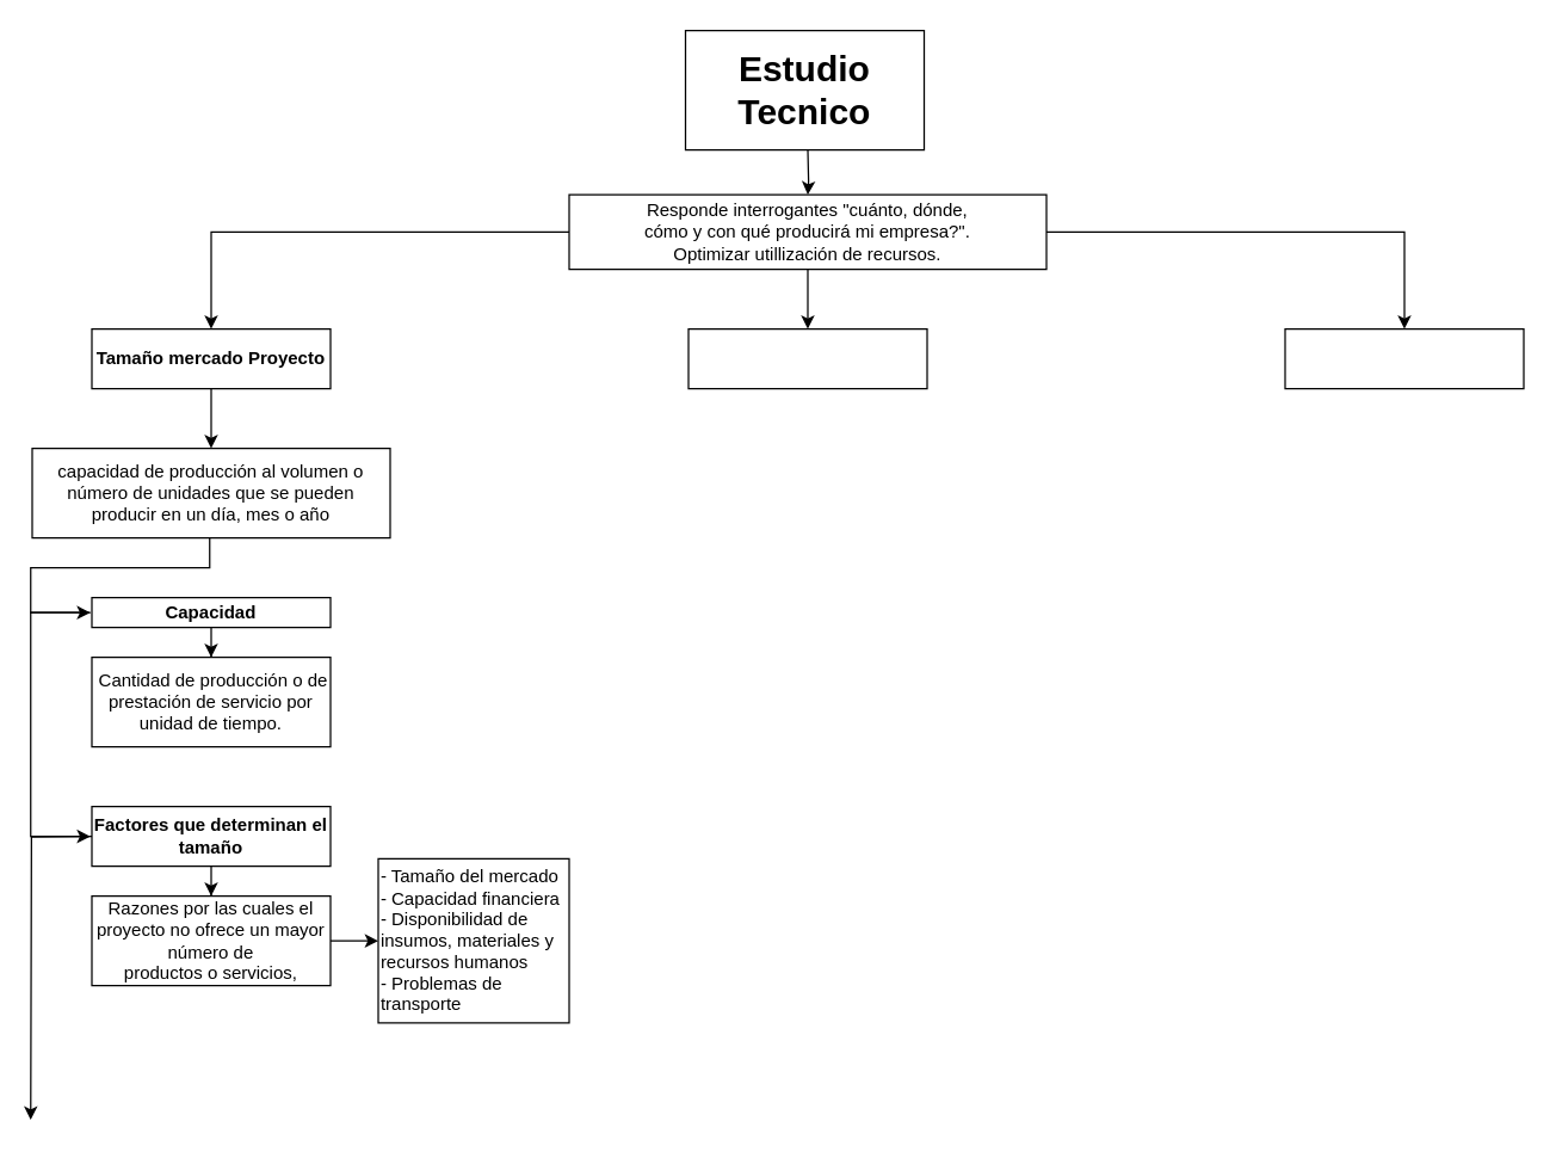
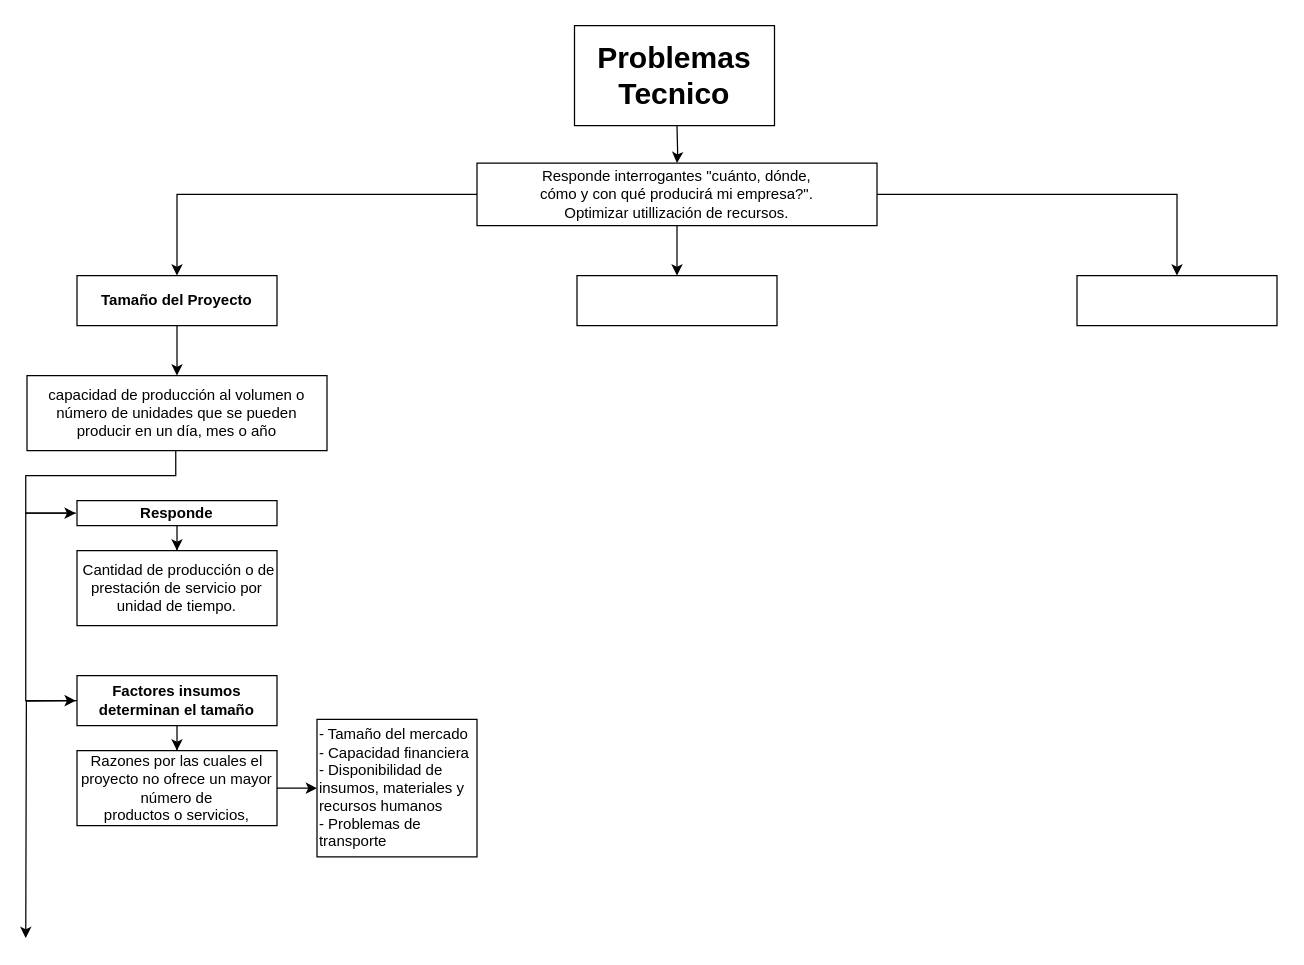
  <mxCell id="0" />
  <mxCell id="1" parent="0" />
  <mxCell id="2" value="" style="edgeStyle=orthogonalEdgeStyle;rounded=0;orthogonalLoop=1;jettySize=auto;html=1;" edge="1" parent="1" target="7"><mxGeometry relative="1" as="geometry"><mxPoint x="541" y="100" as="sourcePoint" /></mxGeometry></mxCell>
- <mxCell id="3" value="&lt;h1 align=&quot;center&quot;&gt;Estudio Tecnico&lt;/h1&gt;" style="rounded=0;whiteSpace=wrap;html=1;align=center;" vertex="1" parent="1"><mxGeometry x="459" y="20" width="160" height="80" as="geometry" /></mxCell>
+ <mxCell id="3" value="&lt;h1 align=&quot;center&quot;&gt;Problemas Tecnico&lt;/h1&gt;" style="rounded=0;whiteSpace=wrap;html=1;align=center;" vertex="1" parent="1"><mxGeometry x="459" y="20" width="160" height="80" as="geometry" /></mxCell>
  <mxCell id="4" value="" style="edgeStyle=orthogonalEdgeStyle;rounded=0;orthogonalLoop=1;jettySize=auto;html=1;" edge="1" parent="1" source="7" target="10"><mxGeometry relative="1" as="geometry" /></mxCell>
  <mxCell id="5" value="" style="edgeStyle=orthogonalEdgeStyle;rounded=0;orthogonalLoop=1;jettySize=auto;html=1;" edge="1" parent="1" source="7" target="13"><mxGeometry relative="1" as="geometry" /></mxCell>
  <mxCell id="6" value="" style="edgeStyle=orthogonalEdgeStyle;rounded=0;orthogonalLoop=1;jettySize=auto;html=1;" edge="1" parent="1" source="7" target="14"><mxGeometry relative="1" as="geometry" /></mxCell>
  <mxCell id="7" value="Responde interrogantes &quot;cuánto, dónde,&lt;br&gt;&lt;div&gt;cómo y con qué producirá mi empresa?&quot;.&lt;/div&gt;&lt;div&gt;Optimizar utillización de recursos.&lt;br&gt;&lt;/div&gt;" style="whiteSpace=wrap;html=1;rounded=0;" vertex="1" parent="1"><mxGeometry x="381" y="130" width="320" height="50" as="geometry" /></mxCell>
  <mxCell id="8" value="" style="edgeStyle=orthogonalEdgeStyle;rounded=0;orthogonalLoop=1;jettySize=auto;html=1;" edge="1" parent="1" source="10" target="12"><mxGeometry relative="1" as="geometry" /></mxCell>
  <mxCell id="9" style="edgeStyle=orthogonalEdgeStyle;rounded=0;orthogonalLoop=1;jettySize=auto;html=1;exitX=0;exitY=0.5;exitDx=0;exitDy=0;" edge="1" parent="1" source="10"><mxGeometry relative="1" as="geometry"><mxPoint x="71" y="250" as="targetPoint" /></mxGeometry></mxCell>
- <mxCell id="10" value="&lt;b&gt;Tamaño mercado Proyecto&lt;br&gt;&lt;/b&gt;" style="whiteSpace=wrap;html=1;rounded=0;" vertex="1" parent="1"><mxGeometry x="61" y="220" width="160" height="40" as="geometry" /></mxCell>
+ <mxCell id="10" value="&lt;b&gt;Tamaño del Proyecto&lt;br&gt;&lt;/b&gt;" style="whiteSpace=wrap;html=1;rounded=0;" vertex="1" parent="1"><mxGeometry x="61" y="220" width="160" height="40" as="geometry" /></mxCell>
  <mxCell id="11" value="" style="edgeStyle=orthogonalEdgeStyle;rounded=0;orthogonalLoop=1;jettySize=auto;html=1;entryX=0;entryY=0.5;entryDx=0;entryDy=0;" edge="1" parent="1"><mxGeometry relative="1" as="geometry"><mxPoint x="140" y="360" as="sourcePoint" /><mxPoint x="60" y="410" as="targetPoint" /><Array as="points"><mxPoint x="140" y="380" /><mxPoint x="20" y="380" /><mxPoint x="20" y="410" /></Array></mxGeometry></mxCell>
  <mxCell id="12" value="&lt;div align=&quot;center&quot;&gt;capacidad de producción al volumen o número de unidades que se pueden producir en un día, mes o año&lt;/div&gt;" style="whiteSpace=wrap;html=1;rounded=0;align=center;" vertex="1" parent="1"><mxGeometry x="21" y="300" width="240" height="60" as="geometry" /></mxCell>
  <mxCell id="13" value="" style="whiteSpace=wrap;html=1;rounded=0;" vertex="1" parent="1"><mxGeometry x="461" y="220" width="160" height="40" as="geometry" /></mxCell>
  <mxCell id="14" value="" style="whiteSpace=wrap;html=1;rounded=0;" vertex="1" parent="1"><mxGeometry x="861" y="220" width="160" height="40" as="geometry" /></mxCell>
  <mxCell id="15" value="" style="edgeStyle=orthogonalEdgeStyle;rounded=0;orthogonalLoop=1;jettySize=auto;html=1;entryX=0;entryY=0.5;entryDx=0;entryDy=0;" edge="1" parent="1"><mxGeometry relative="1" as="geometry"><mxPoint x="60" y="410" as="sourcePoint" /><mxPoint x="60" y="560" as="targetPoint" /><Array as="points"><mxPoint x="20" y="410" /><mxPoint x="20" y="560" /></Array></mxGeometry></mxCell>
  <mxCell id="16" value="" style="edgeStyle=orthogonalEdgeStyle;rounded=0;orthogonalLoop=1;jettySize=auto;html=1;" edge="1" parent="1" source="17" target="21"><mxGeometry relative="1" as="geometry" /></mxCell>
- <mxCell id="17" value="&lt;b&gt;Capacidad&lt;/b&gt;" style="whiteSpace=wrap;html=1;rounded=0;" vertex="1" parent="1"><mxGeometry x="61" y="400" width="160" height="20" as="geometry" /></mxCell>
+ <mxCell id="17" value="&lt;b&gt;Responde&lt;/b&gt;" style="whiteSpace=wrap;html=1;rounded=0;" vertex="1" parent="1"><mxGeometry x="61" y="400" width="160" height="20" as="geometry" /></mxCell>
  <mxCell id="18" value="" style="edgeStyle=orthogonalEdgeStyle;rounded=0;orthogonalLoop=1;jettySize=auto;html=1;" edge="1" parent="1" source="20" target="23"><mxGeometry relative="1" as="geometry" /></mxCell>
  <mxCell id="19" style="edgeStyle=orthogonalEdgeStyle;rounded=0;orthogonalLoop=1;jettySize=auto;html=1;" edge="1" parent="1"><mxGeometry relative="1" as="geometry"><mxPoint x="20" y="750" as="targetPoint" /><mxPoint x="62" y="560" as="sourcePoint" /></mxGeometry></mxCell>
- <mxCell id="20" value="&lt;b&gt;Factores que determinan el tamaño&lt;br&gt;&lt;/b&gt;" style="whiteSpace=wrap;html=1;rounded=0;" vertex="1" parent="1"><mxGeometry x="61" y="540" width="160" height="40" as="geometry" /></mxCell>
+ <mxCell id="20" value="&lt;b&gt;Factores insumos determinan el tamaño&lt;br&gt;&lt;/b&gt;" style="whiteSpace=wrap;html=1;rounded=0;" vertex="1" parent="1"><mxGeometry x="61" y="540" width="160" height="40" as="geometry" /></mxCell>
  <mxCell id="21" value="&amp;nbsp;Cantidad de producción o de prestación de servicio por unidad de tiempo." style="whiteSpace=wrap;html=1;rounded=0;" vertex="1" parent="1"><mxGeometry x="61" y="440" width="160" height="60" as="geometry" /></mxCell>
  <mxCell id="22" value="" style="edgeStyle=orthogonalEdgeStyle;rounded=0;orthogonalLoop=1;jettySize=auto;html=1;" edge="1" parent="1" source="23" target="24"><mxGeometry relative="1" as="geometry" /></mxCell>
  <mxCell id="23" value="Razones por las cuales el proyecto no ofrece un mayor número de&lt;br&gt;productos o servicios," style="whiteSpace=wrap;html=1;rounded=0;" vertex="1" parent="1"><mxGeometry x="61" y="600" width="160" height="60" as="geometry" /></mxCell>
  <mxCell id="24" value="- Tamaño del mercado&lt;br&gt;- Capacidad financiera&lt;br&gt;- Disponibilidad de insumos, materiales y recursos humanos&lt;br&gt;- Problemas de transporte" style="whiteSpace=wrap;html=1;rounded=0;align=left;" vertex="1" parent="1"><mxGeometry x="253" y="575" width="128" height="110" as="geometry" /></mxCell>
